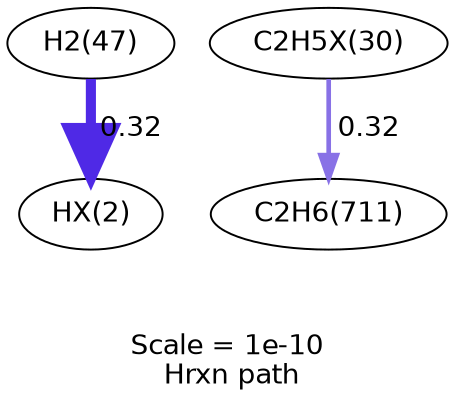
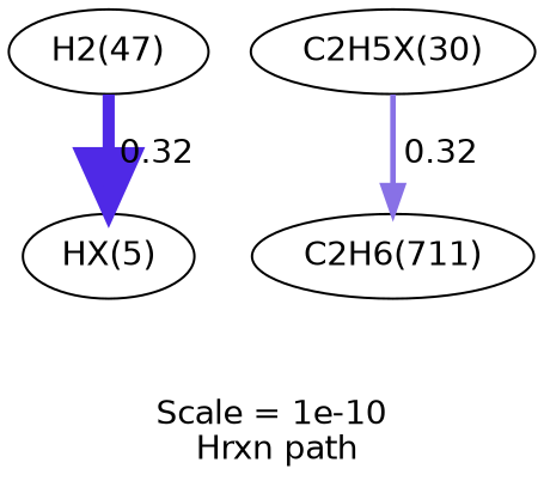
  digraph {
    fontname=Helvetica
    label="Scale = 1e-10\l Hrxn path"
    node [fontname=Helvetica]
    edge [fontname=Helvetica]
    n1 [label="H2(47)"]
-   n2 [label="HX(2)"]
+   n2 [label="HX(5)"]
    n3 [label="C2H5X(30)"]
    n4 [label="C2H6(711)"]
    n1 -> n2 [arrowsize=2.57 color="0.7, 0.82, 0.9" label=" 0.32" style="setlinewidth(5.14)"]
    n3 -> n4 [arrowsize=1.19 color="0.7, 0.508, 0.9" label=" 0.32" style="setlinewidth(2.37)"]
  }
